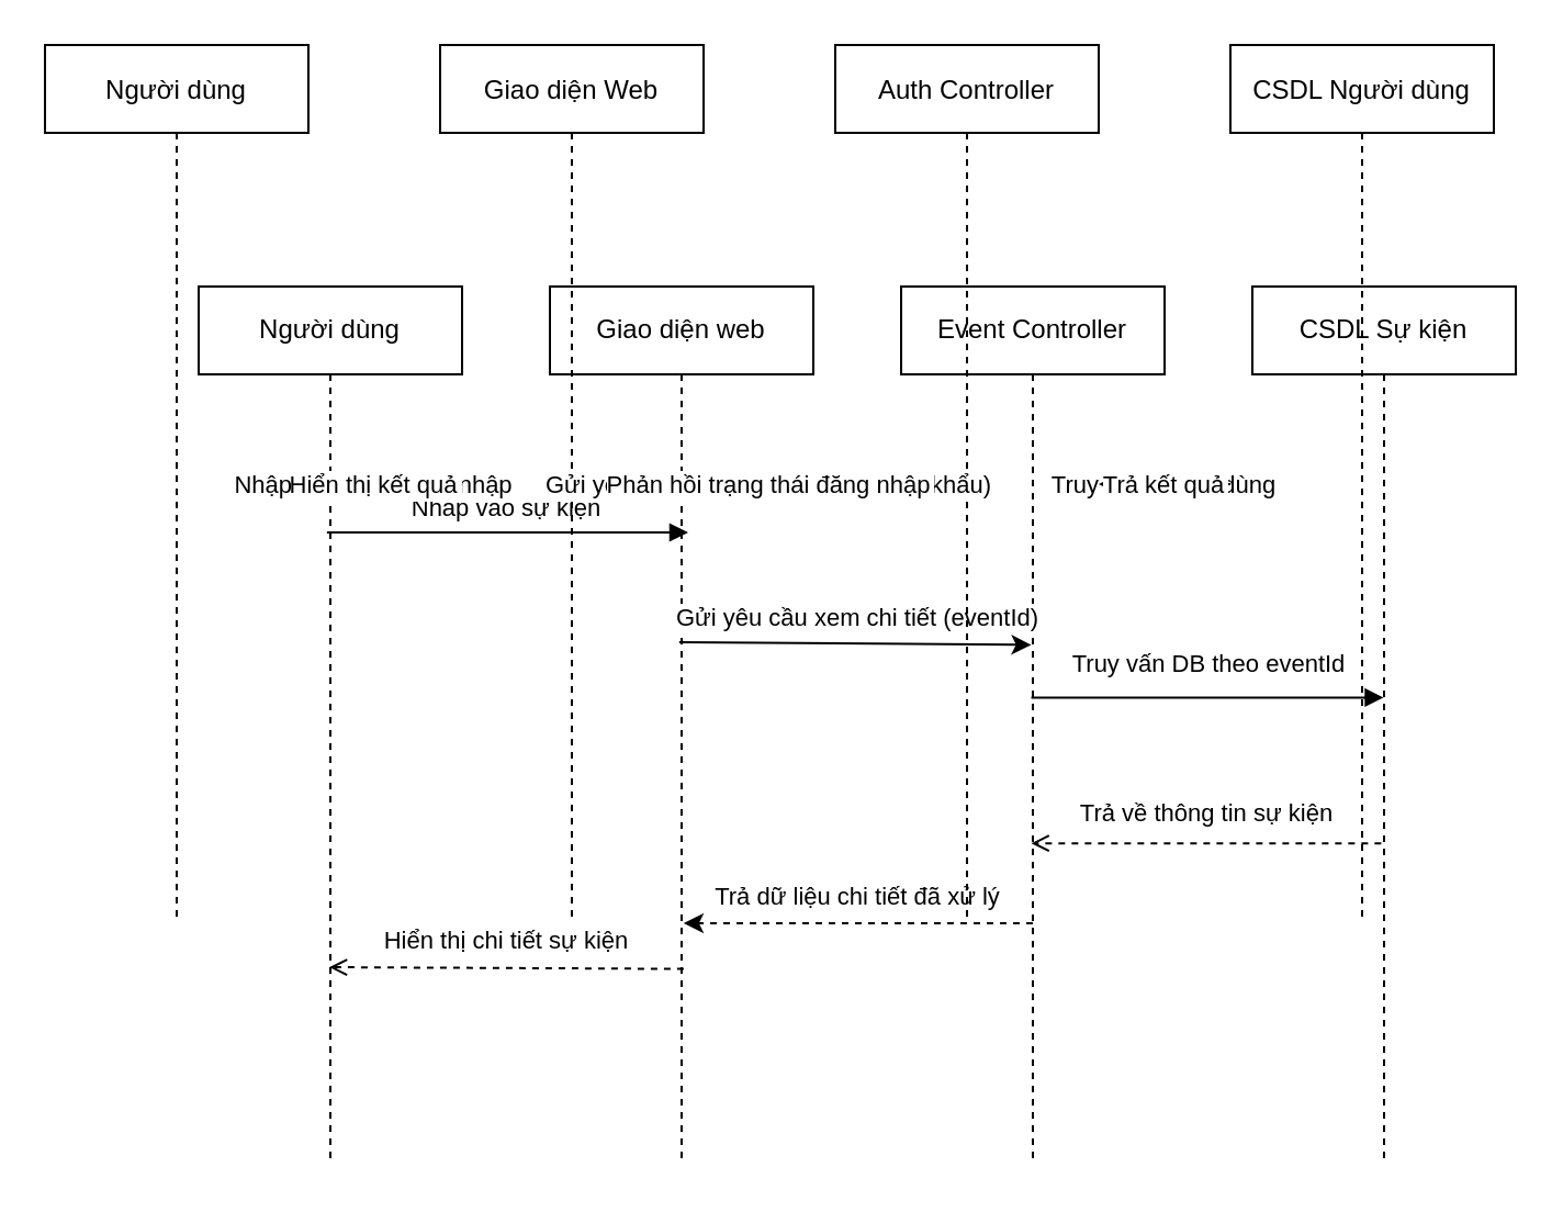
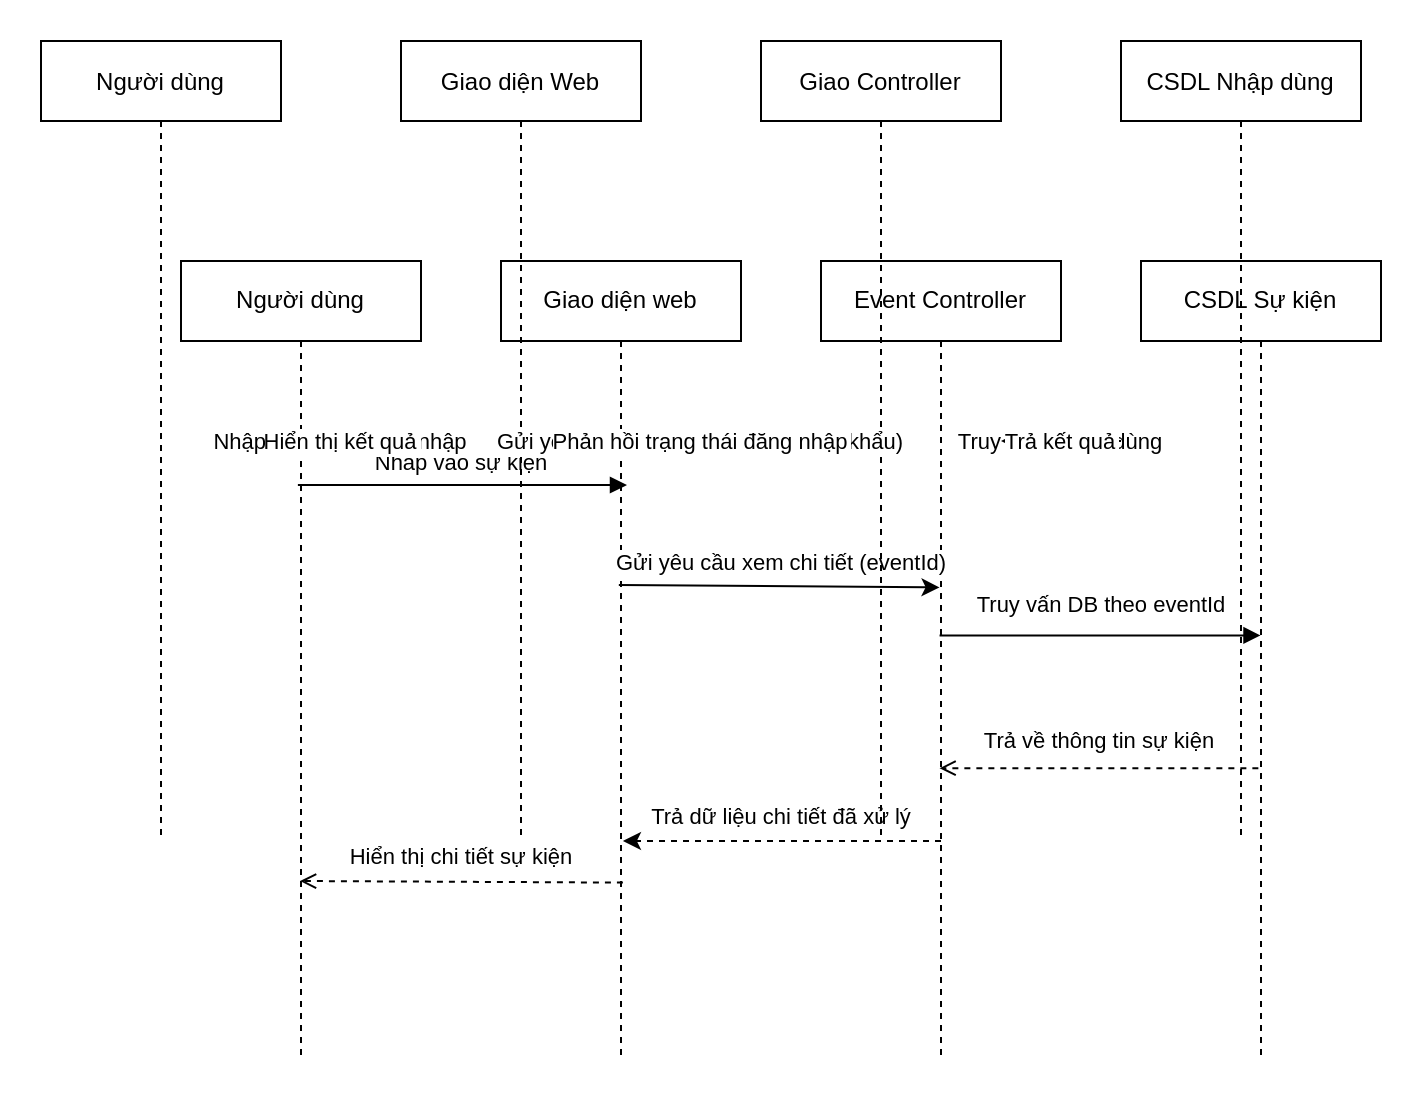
  <mxCell id="0" />
  <mxCell id="1" parent="0" />
  <mxCell id="2" value="Nhấp vào sự kiện" style="edge;orthogonal=0;html=1;entryX=0;entryY=0.5;entryDx=0;entryDy=0;exitX=1;exitY=0.5;exitDx=0;exitDy=0;source=6;target=7;" edge="1" parent="1"><mxGeometry relative="1" as="geometry" /></mxCell>
  <mxCell id="3" value="Yêu cầu chi tiết sự kiện (ID)" style="edge;orthogonal=0;html=1;entryX=0;entryY=0.5;entryDx=0;entryDy=0;exitX=1;exitY=0.5;exitDx=0;exitDy=0;source=7;target=8;" edge="1" parent="1"><mxGeometry relative="1" as="geometry" /></mxCell>
  <mxCell id="4" value="Truy vấn sự kiện (ID)" style="edge;orthogonal=0;html=1;entryX=0;entryY=0.5;entryDx=0;entryDy=0;exitX=1;exitY=0.5;exitDx=0;exitDy=0;source=8;target=9;" edge="1" parent="1"><mxGeometry relative="1" as="geometry" /></mxCell>
  <mxCell id="5" value="Thông tin chi tiết sự kiện" style="edge;orthogonal=0;html=1;entryX=0;entryY=0.5;entryDx=0;entryDy=0;exitX=0;exitY=0.5;exitDx=0;exitDy=0;source=9;target=8;dashed=1;endArrow=open;" edge="1" parent="1"><mxGeometry relative="1" as="geometry" /></mxCell>
  <mxCell id="6" value="Dữ liệu chi tiết sự kiện (đã định dạng)" style="edge;orthogonal=0;html=1;entryX=0;entryY=0.5;entryDx=0;entryDy=0;exitX=0;exitY=0.5;exitDx=0;exitDy=0;source=8;target=7;dashed=1;endArrow=open;" edge="1" parent="1"><mxGeometry relative="1" as="geometry" /></mxCell>
  <mxCell id="7" value="Hiển thị chi tiết sự kiện" style="edge;orthogonal=0;html=1;entryX=0;entryY=0.5;entryDx=0;entryDy=0;exitX=0;exitY=0.5;exitDx=0;exitDy=0;source=7;target=6;" edge="1" parent="1"><mxGeometry relative="1" as="geometry" /></mxCell>
  <mxCell id="8" value="Người dùng" style="shape=umlLifeline;whiteSpace=wrap;html=1;" vertex="1" parent="1"><mxGeometry x="90" y="130" width="120" height="400" as="geometry" /></mxCell>
  <mxCell id="9" value="Giao diện web" style="shape=umlLifeline;whiteSpace=wrap;html=1;" vertex="1" parent="1"><mxGeometry x="250" y="130" width="120" height="400" as="geometry" /></mxCell>
  <mxCell id="10" value="Event Controller" style="shape=umlLifeline;whiteSpace=wrap;html=1;" vertex="1" parent="1"><mxGeometry x="410" y="130" width="120" height="400" as="geometry" /></mxCell>
  <mxCell id="11" value="CSDL Sự kiện" style="shape=umlLifeline;whiteSpace=wrap;html=1;" vertex="1" parent="1"><mxGeometry x="570" y="130" width="120" height="400" as="geometry" /></mxCell>
  <mxCell id="12" value="Nhấp vào sự kiện" style="endArrow=block;html=1;exitX=0.487;exitY=0.28;exitDx=0;exitDy=0;exitPerimeter=0;entryX=0.525;entryY=0.28;entryDx=0;entryDy=0;entryPerimeter=0;" edge="1" parent="1" source="8" target="9"><mxGeometry y="11" relative="1" as="geometry"><mxPoint x="250" y="241" as="targetPoint" /><mxPoint x="210" y="241" as="sourcePoint" /><mxPoint as="offset" /></mxGeometry></mxCell>
  <mxCell id="13" value="Gửi yêu cầu xem chi tiết (eventId)" style="endArrow=block;html=1;" edge="1" parent="1"><mxGeometry relative="1" as="geometry"><mxPoint x="410" y="281" as="targetPoint" /><mxPoint x="370" y="281" as="sourcePoint" /></mxGeometry></mxCell>
  <mxCell id="14" value="Truy vấn DB theo eventId" style="endArrow=block;html=1;entryX=0.498;entryY=0.413;entryDx=0;entryDy=0;entryPerimeter=0;exitX=0.494;exitY=0.413;exitDx=0;exitDy=0;exitPerimeter=0;" edge="1" parent="1"><mxGeometry x="0.006" y="15" relative="1" as="geometry"><mxPoint x="629.76" y="317.2" as="targetPoint" /><mxPoint x="469.28" y="317.2" as="sourcePoint" /><mxPoint as="offset" /></mxGeometry></mxCell>
  <mxCell id="15" value="Trả về thông tin sự kiện" style="dashed=1;endArrow=open;html=1;exitX=0.489;exitY=0.634;exitDx=0;exitDy=0;exitPerimeter=0;entryX=0.494;entryY=0.634;entryDx=0;entryDy=0;entryPerimeter=0;" edge="1" parent="1" source="11" target="10"><mxGeometry y="-14" relative="1" as="geometry"><mxPoint x="530" y="384" as="targetPoint" /><mxPoint x="570" y="384" as="sourcePoint" /><mxPoint as="offset" /></mxGeometry></mxCell>
  <mxCell id="16" value="Trả dữ liệu chi tiết đã xử lý" style="dashed=1;endArrow=open;html=1;" edge="1" parent="1"><mxGeometry relative="1" as="geometry"><mxPoint x="370" y="408" as="targetPoint" /><mxPoint x="410" y="408" as="sourcePoint" /></mxGeometry></mxCell>
  <mxCell id="17" value="Hiển thị chi tiết sự kiện" style="dashed=1;endArrow=open;html=1;entryX=0.496;entryY=0.775;entryDx=0;entryDy=0;entryPerimeter=0;exitX=0.508;exitY=0.777;exitDx=0;exitDy=0;exitPerimeter=0;" edge="1" parent="1" source="9" target="8"><mxGeometry y="-12" relative="1" as="geometry"><mxPoint x="210" y="442" as="targetPoint" /><mxPoint x="250" y="442" as="sourcePoint" /><mxPoint as="offset" /></mxGeometry></mxCell>
  <mxCell id="18" value="" style="endArrow=classic;html=1;rounded=0;exitX=0.491;exitY=0.405;exitDx=0;exitDy=0;exitPerimeter=0;entryX=0.494;entryY=0.408;entryDx=0;entryDy=0;entryPerimeter=0;" edge="1" parent="1" source="9" target="10"><mxGeometry width="50" height="50" relative="1" as="geometry"><mxPoint x="290" y="410" as="sourcePoint" /><mxPoint x="340" y="360" as="targetPoint" /></mxGeometry></mxCell>
  <mxCell id="19" value="" style="endArrow=classic;html=1;rounded=0;entryX=0.508;entryY=0.66;entryDx=0;entryDy=0;entryPerimeter=0;exitX=0.5;exitY=0.66;exitDx=0;exitDy=0;exitPerimeter=0;dashed=1;" edge="1" parent="1"><mxGeometry width="50" height="50" relative="1" as="geometry"><mxPoint x="470" y="420" as="sourcePoint" /><mxPoint x="310.96" y="420" as="targetPoint" /></mxGeometry></mxCell>
  <mxCell id="20" value="Người dùng" style="shape=umlLifeline;" vertex="1" parent="1"><mxGeometry x="20" y="20" width="120" height="400" as="geometry" /></mxCell>
  <mxCell id="21" value="Giao diện Web" style="shape=umlLifeline;" vertex="1" parent="1"><mxGeometry x="200" y="20" width="120" height="400" as="geometry" /></mxCell>
- <mxCell id="22" value="Auth Controller" style="shape=umlLifeline;" vertex="1" parent="1"><mxGeometry x="380" y="20" width="120" height="400" as="geometry" /></mxCell>
- <mxCell id="23" value="CSDL Người dùng" style="shape=umlLifeline;" vertex="1" parent="1"><mxGeometry x="560" y="20" width="120" height="400" as="geometry" /></mxCell>
+ <mxCell id="22" value="Giao Controller" style="shape=umlLifeline;" vertex="1" parent="1"><mxGeometry x="380" y="20" width="120" height="400" as="geometry" /></mxCell>
+ <mxCell id="23" value="CSDL Nhập dùng" style="shape=umlLifeline;" vertex="1" parent="1"><mxGeometry x="560" y="20" width="120" height="400" as="geometry" /></mxCell>
  <mxCell id="24" value="Nhập thông tin đăng nhập" style="endArrow=block;" edge="1" parent="1" source="20" target="21"><mxGeometry relative="1" as="geometry" /></mxCell>
  <mxCell id="25" value="Gửi yêu cầu đăng nhập (email, mật khẩu)" style="endArrow=block;" edge="1" parent="1" source="21" target="22"><mxGeometry relative="1" as="geometry" /></mxCell>
  <mxCell id="26" value="Truy vấn người dùng" style="endArrow=block;" edge="1" parent="1" source="22" target="23"><mxGeometry relative="1" as="geometry" /></mxCell>
  <mxCell id="27" value="Trả kết quả" style="dashed=1;endArrow=open;" edge="1" parent="1" source="23" target="22"><mxGeometry relative="1" as="geometry" /></mxCell>
  <mxCell id="28" value="Phản hồi trạng thái đăng nhập" style="dashed=1;endArrow=open;" edge="1" parent="1" source="22" target="21"><mxGeometry relative="1" as="geometry" /></mxCell>
  <mxCell id="29" value="Hiển thị kết quả" style="dashed=1;endArrow=open;" edge="1" parent="1" source="21" target="20"><mxGeometry relative="1" as="geometry" /></mxCell>
